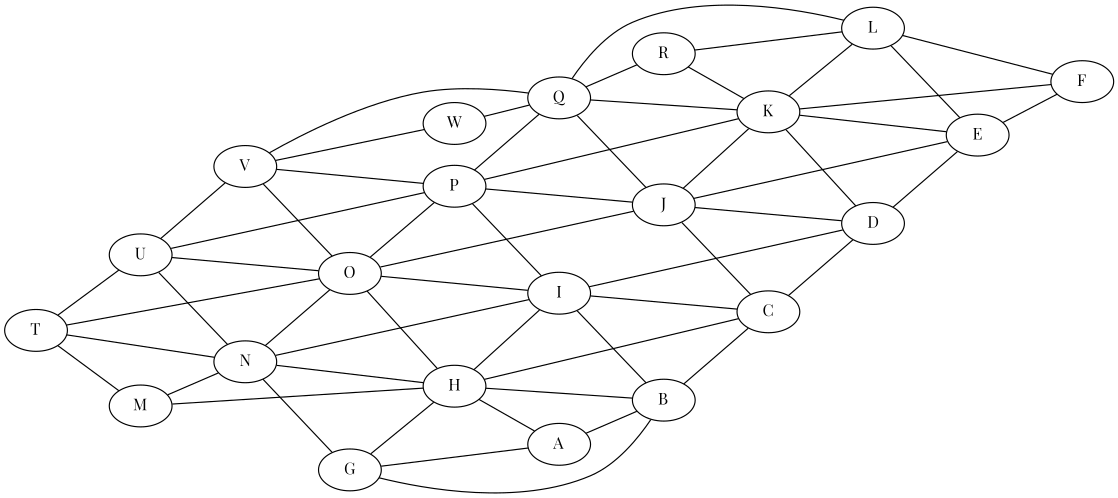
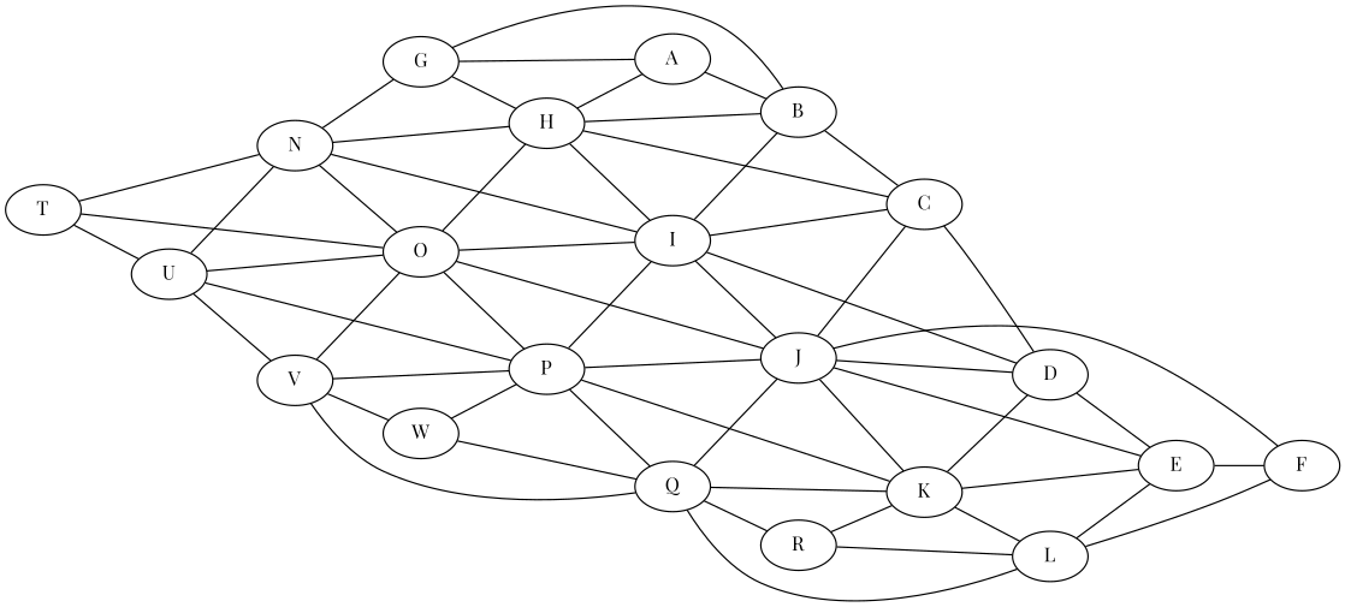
  graph {
    fontname="Playfair Display"
    rankdir=LR
    node [fontname="Playfair Display"]
    edge [fontname="Playfair Display"]
    A
    B
    C
    D
    E
    F
    G
    H
    I
    J
    K
    L
-   M
    N
    O
    P
    Q
    R
    T
    U
    V
    W
    A -- B
    B -- C
    C -- D
    D -- E
    E -- F
    G -- A
    G -- B
    G -- H
    H -- A
    H -- B
    H -- C
    H -- I
    I -- B
    I -- C
    I -- D
+   I -- J
    J -- C
    J -- D
    J -- E
    J -- K
    K -- D
    K -- E
-   K -- F
+   J -- F
    K -- L
    L -- E
    L -- F
-   M -- H
-   M -- N
    N -- G
    N -- H
    N -- I
    N -- O
    O -- H
    O -- I
    O -- J
    O -- P
    P -- I
    P -- J
    P -- K
    P -- Q
    Q -- J
    Q -- K
    Q -- L
    Q -- R
    R -- K
    R -- L
-   T -- M
    T -- N
    T -- O
    T -- U
    U -- N
    U -- O
    U -- P
    U -- V
    V -- O
    V -- P
    V -- Q
    V -- W
+   W -- P
    W -- Q
  }
